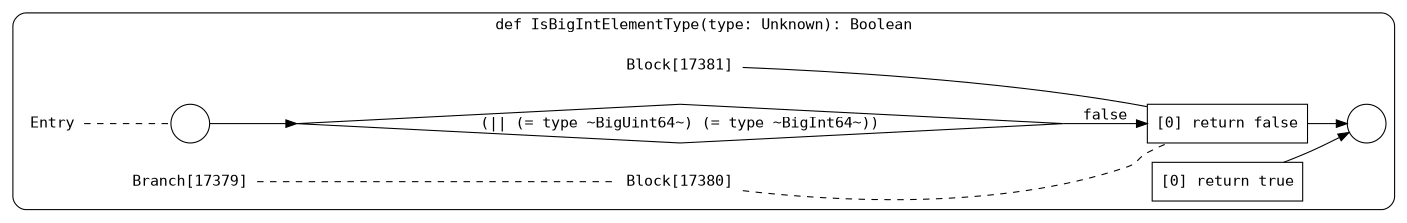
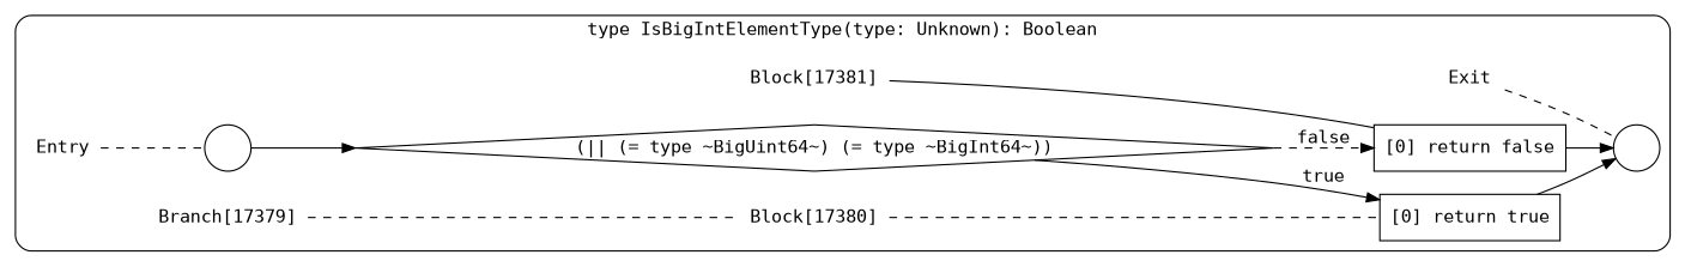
  digraph {
    fontname=Consolas
    rankdir=LR
    node [fontname=Consolas shape=none]
    edge [color=black fontname=Consolas]
    n1 [label=<<font color="black">Entry</font>>]
    n2 [color=black fillcolor=white label=" " shape=circle style=filled]
    n3 [color=black fillcolor=white label=<<font color="black">(|| (= type ~BigUint64~) (= type ~BigInt64~))</font>> shape=diamond style=filled]
    n4 [color=black fillcolor=white label=<<font color="black">[0] return true<BR ALIGN="LEFT"/></font>> shape=box style=filled]
    n5 [color=black fillcolor=white label=<<font color="black">[0] return false<BR ALIGN="LEFT"/></font>> shape=box style=filled]
+   n6 [label=<<font color="black">Exit</font>>]
    n7 [color=black fillcolor=white label=" " shape=circle style=filled]
    n8 [label=<<font color="black">Branch[17379]</font>>]
    n9 [label=<<font color="black">Block[17380]</font>>]
    n10 [label=<<font color="black">Block[17381]</font>>]
    subgraph cluster_1 {
-     label="def IsBigIntElementType(type: Unknown): Boolean"
+     label="type IsBigIntElementType(type: Unknown): Boolean"
      style=rounded
      n1
      n2
      n3
      n4
      n5
+     n6
      n7
      n8
      n9
      n10
    }
    n1 -> n2 [arrowhead=none style=dashed]
    n2 -> n3
-   n3 -> n5 [label=<<font color="black">false</font>>]
+   n3 -> n4 [label=<<font color="black">true</font>>]
+   n3 -> n5 [label=<<font color="black">false</font>> style=dashed]
    n4 -> n7
    n5 -> n7
+   n6 -> n7 [arrowhead=none style=dashed]
    n8 -> n9 [arrowhead=none style=dashed]
-   n9 -> n5 [arrowhead=none style=dashed]
+   n9 -> n4 [arrowhead=none style=dashed]
    n10 -> n5 [arrowhead=none style=solid]
  }
